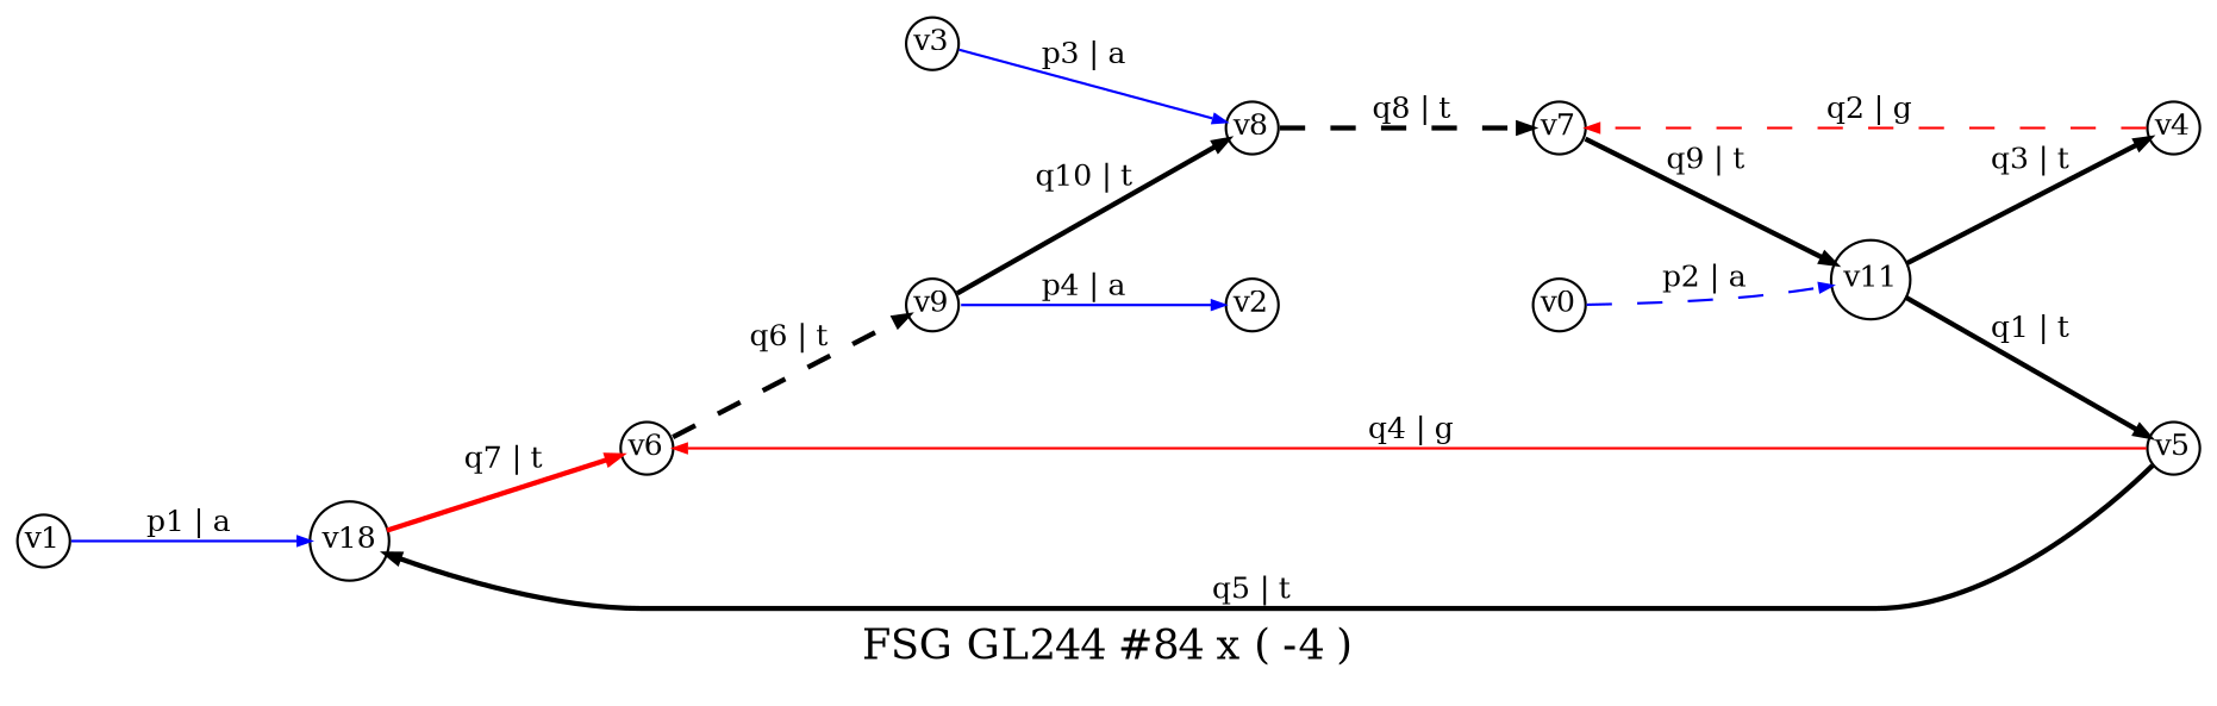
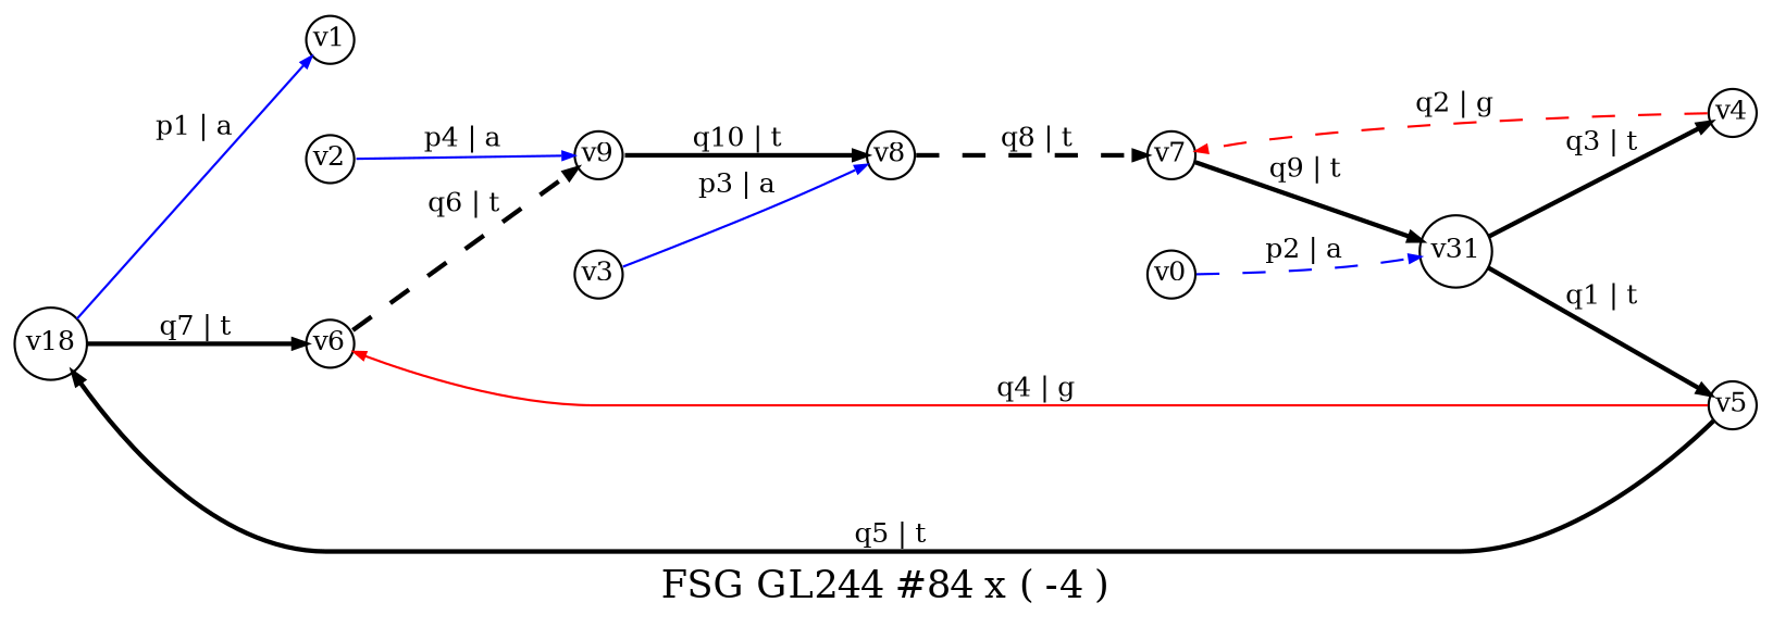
  digraph {
    fontsize=10
    label="FSG GL244 #84 x ( -4 )"
    noverlap=scale
    overall_factor="NumeratorDependentGrouping(244,1,AntiFermionSpinSumSign(1)*AutG(1)^-1*ExternalFermionOrderingSign(1)*InternalFermionLoopSign(-1)*NumeratorIndependentSymmetryGrouping(2))+NumeratorDependentGrouping(245,1,AntiFermionSpinSumSign(1)*AutG(1)^-1*ExternalFermionOrderingSign(1)*InternalFermionLoopSign(-1)*NumeratorIndependentSymmetryGrouping(2))"
    overall_factor_evaluated=-4
    rankdir=LR
    node [fontsize=7 margin=0 penwidth=0.6 shape=circle]
    edge [arrowsize=0.3 color=black fontsize=7 penwidth=1.2 style=solid]
    v1 [height=0.01]
    n2 [height=0.01 label=v18]
    v6 [height=0.01]
    v9 [height=0.01]
    v0 [height=0.01]
-   v11 [height=0.01]
+   v11 [height=0.01 label=v31]
    v4 [height=0.01]
    v5 [height=0.01]
    v7 [height=0.01]
    v8 [height=0.01]
    v3 [height=0.01]
    v2 [height=0.01]
-   v1 -> n2 [color=blue label="p1 | a" penwidth=0.6]
-   n2 -> v6 [color=red label="q7 | t"]
+   n2 -> v1 [color=blue label="p1 | a" penwidth=0.6]
+   n2 -> v6 [label="q7 | t"]
    v6 -> v9 [label="q6 | t" style=dashed]
    v9 -> v8 [label="q10 | t"]
-   v9 -> v2 [color=blue label="p4 | a" penwidth=0.6]
+   v2 -> v9 [color=blue label="p4 | a" penwidth=0.6]
    v0 -> v11 [color=blue label="p2 | a" penwidth=0.6 style=dashed]
    v11 -> v4 [label="q3 | t"]
    v11 -> v5 [label="q1 | t"]
    v4 -> v7 [color=red label="q2 | g" penwidth=0.6 style=dashed]
    v5 -> n2 [label="q5 | t"]
    v5 -> v6 [color=red label="q4 | g" penwidth=0.6]
    v7 -> v11 [label="q9 | t"]
    v8 -> v7 [label="q8 | t" style=dashed]
    v3 -> v8 [color=blue label="p3 | a" penwidth=0.6]
  }
